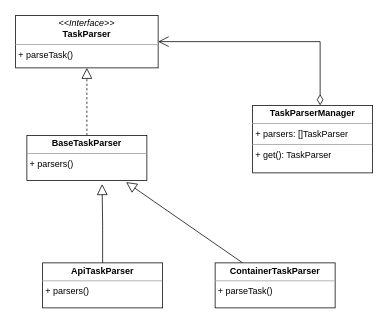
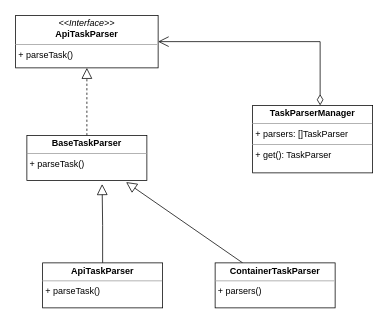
  <mxCell id="0" />
  <mxCell id="1" parent="0" />
- <mxCell id="2" value="&lt;p style=&quot;margin:0px;margin-top:4px;text-align:center;&quot;&gt;&lt;i&gt;&amp;lt;&amp;lt;Interface&amp;gt;&amp;gt;&lt;/i&gt;&lt;br&gt;&lt;b&gt;TaskParser&lt;/b&gt;&lt;/p&gt;&lt;hr size=&quot;1&quot;&gt;&lt;p style=&quot;margin:0px;margin-left:4px;&quot;&gt;+ parseTask()&lt;br&gt;&lt;/p&gt;&lt;p style=&quot;margin:0px;margin-left:4px;&quot;&gt;&lt;br&gt;&lt;/p&gt;" style="verticalAlign=top;align=left;overflow=fill;fontSize=12;fontFamily=Helvetica;html=1;whiteSpace=wrap;" vertex="1" parent="1"><mxGeometry x="20" y="20" width="190" height="70" as="geometry" /></mxCell>
+ <mxCell id="2" value="&lt;p style=&quot;margin:0px;margin-top:4px;text-align:center;&quot;&gt;&lt;i&gt;&amp;lt;&amp;lt;Interface&amp;gt;&amp;gt;&lt;/i&gt;&lt;br&gt;&lt;b&gt;ApiTaskParser&lt;/b&gt;&lt;/p&gt;&lt;hr size=&quot;1&quot;&gt;&lt;p style=&quot;margin:0px;margin-left:4px;&quot;&gt;+ parseTask()&lt;br&gt;&lt;/p&gt;&lt;p style=&quot;margin:0px;margin-left:4px;&quot;&gt;&lt;br&gt;&lt;/p&gt;" style="verticalAlign=top;align=left;overflow=fill;fontSize=12;fontFamily=Helvetica;html=1;whiteSpace=wrap;" vertex="1" parent="1"><mxGeometry x="20" y="20" width="190" height="70" as="geometry" /></mxCell>
  <mxCell id="3" style="rounded=0;orthogonalLoop=1;jettySize=auto;html=1;entryX=1;entryY=0.5;entryDx=0;entryDy=0;edgeStyle=orthogonalEdgeStyle;endArrow=open;endFill=0;startArrow=diamondThin;startFill=0;endSize=12;startSize=12;" edge="1" parent="1" source="4" target="2"><mxGeometry relative="1" as="geometry"><mxPoint x="386" y="30" as="targetPoint" /><Array as="points"><mxPoint x="426" y="55" /></Array></mxGeometry></mxCell>
  <mxCell id="4" value="&lt;p style=&quot;margin:0px;margin-top:4px;text-align:center;&quot;&gt;&lt;b&gt;TaskParserManager&lt;/b&gt;&lt;/p&gt;&lt;hr size=&quot;1&quot;&gt;&lt;p style=&quot;margin:0px;margin-left:4px;&quot;&gt;+ parsers: []TaskParser&lt;/p&gt;&lt;hr size=&quot;1&quot;&gt;&lt;p style=&quot;margin:0px;margin-left:4px;&quot;&gt;+ get(): TaskParser&lt;/p&gt;" style="verticalAlign=top;align=left;overflow=fill;fontSize=12;fontFamily=Helvetica;html=1;whiteSpace=wrap;" vertex="1" parent="1"><mxGeometry x="336" y="140" width="160" height="90" as="geometry" /></mxCell>
  <mxCell id="5" style="edgeStyle=orthogonalEdgeStyle;rounded=0;orthogonalLoop=1;jettySize=auto;html=1;entryX=0.5;entryY=1;entryDx=0;entryDy=0;dashed=1;endArrow=block;endFill=0;endSize=12;" edge="1" parent="1" source="6" target="2"><mxGeometry relative="1" as="geometry" /></mxCell>
- <mxCell id="6" value="&lt;p style=&quot;margin:0px;margin-top:4px;text-align:center;&quot;&gt;&lt;b&gt;BaseTaskParser&lt;/b&gt;&lt;/p&gt;&lt;hr size=&quot;1&quot;&gt;&lt;p style=&quot;margin:0px;margin-left:4px;&quot;&gt;+ parsers()&lt;/p&gt;" style="verticalAlign=top;align=left;overflow=fill;fontSize=12;fontFamily=Helvetica;html=1;whiteSpace=wrap;" vertex="1" parent="1"><mxGeometry x="35" y="180" width="160" height="60" as="geometry" /></mxCell>
+ <mxCell id="6" value="&lt;p style=&quot;margin:0px;margin-top:4px;text-align:center;&quot;&gt;&lt;b&gt;BaseTaskParser&lt;/b&gt;&lt;/p&gt;&lt;hr size=&quot;1&quot;&gt;&lt;p style=&quot;margin:0px;margin-left:4px;&quot;&gt;+ parseTask()&lt;/p&gt;" style="verticalAlign=top;align=left;overflow=fill;fontSize=12;fontFamily=Helvetica;html=1;whiteSpace=wrap;" vertex="1" parent="1"><mxGeometry x="35" y="180" width="160" height="60" as="geometry" /></mxCell>
  <mxCell id="7" style="edgeStyle=orthogonalEdgeStyle;rounded=0;orthogonalLoop=1;jettySize=auto;html=1;entryX=0.627;entryY=1.083;entryDx=0;entryDy=0;entryPerimeter=0;endArrow=block;endFill=0;endSize=12;" edge="1" parent="1" source="8" target="6"><mxGeometry relative="1" as="geometry" /></mxCell>
- <mxCell id="8" value="&lt;p style=&quot;margin:0px;margin-top:4px;text-align:center;&quot;&gt;&lt;b&gt;ApiTaskParser&lt;/b&gt;&lt;/p&gt;&lt;hr size=&quot;1&quot;&gt;&lt;p style=&quot;margin:0px;margin-left:4px;&quot;&gt;+ parsers()&lt;/p&gt;" style="verticalAlign=top;align=left;overflow=fill;fontSize=12;fontFamily=Helvetica;html=1;whiteSpace=wrap;" vertex="1" parent="1"><mxGeometry x="56" y="350" width="160" height="60" as="geometry" /></mxCell>
+ <mxCell id="8" value="&lt;p style=&quot;margin:0px;margin-top:4px;text-align:center;&quot;&gt;&lt;b&gt;ApiTaskParser&lt;/b&gt;&lt;/p&gt;&lt;hr size=&quot;1&quot;&gt;&lt;p style=&quot;margin:0px;margin-left:4px;&quot;&gt;+ parseTask()&lt;/p&gt;" style="verticalAlign=top;align=left;overflow=fill;fontSize=12;fontFamily=Helvetica;html=1;whiteSpace=wrap;" vertex="1" parent="1"><mxGeometry x="56" y="350" width="160" height="60" as="geometry" /></mxCell>
  <mxCell id="9" style="rounded=0;orthogonalLoop=1;jettySize=auto;html=1;entryX=0.827;entryY=1.039;entryDx=0;entryDy=0;entryPerimeter=0;endArrow=block;endFill=0;endSize=12;" edge="1" parent="1" source="10" target="6"><mxGeometry relative="1" as="geometry" /></mxCell>
- <mxCell id="10" value="&lt;p style=&quot;margin:0px;margin-top:4px;text-align:center;&quot;&gt;&lt;b&gt;ContainerTaskParser&lt;/b&gt;&lt;/p&gt;&lt;hr size=&quot;1&quot;&gt;&lt;p style=&quot;margin:0px;margin-left:4px;&quot;&gt;+ parseTask()&lt;/p&gt;" style="verticalAlign=top;align=left;overflow=fill;fontSize=12;fontFamily=Helvetica;html=1;whiteSpace=wrap;" vertex="1" parent="1"><mxGeometry x="286" y="350" width="160" height="60" as="geometry" /></mxCell>
+ <mxCell id="10" value="&lt;p style=&quot;margin:0px;margin-top:4px;text-align:center;&quot;&gt;&lt;b&gt;ContainerTaskParser&lt;/b&gt;&lt;/p&gt;&lt;hr size=&quot;1&quot;&gt;&lt;p style=&quot;margin:0px;margin-left:4px;&quot;&gt;+ parsers()&lt;/p&gt;" style="verticalAlign=top;align=left;overflow=fill;fontSize=12;fontFamily=Helvetica;html=1;whiteSpace=wrap;" vertex="1" parent="1"><mxGeometry x="286" y="350" width="160" height="60" as="geometry" /></mxCell>
